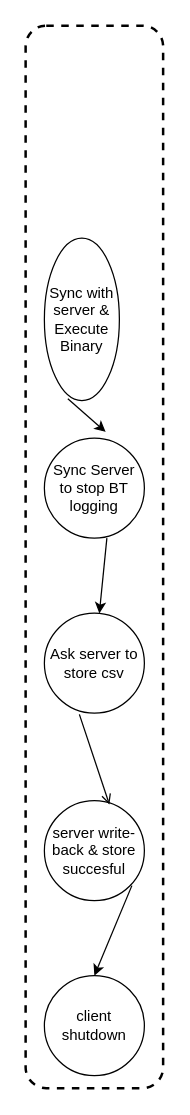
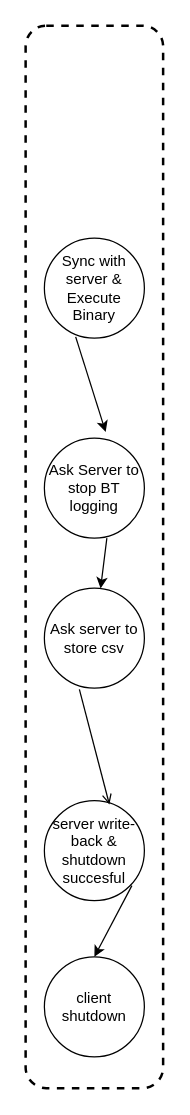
  <mxCell id="0" />
  <mxCell id="1" parent="0" />
- <mxCell id="2" value="Sync with server &amp;amp;&lt;br&gt;Execute Binary" style="ellipse;whiteSpace=wrap;html=1;aspect=fixed;" parent="1" vertex="1"><mxGeometry x="35" y="190" width="60" height="130" as="geometry" /></mxCell>
- <mxCell id="3" value="Sync Server to stop BT logging" style="ellipse;whiteSpace=wrap;html=1;aspect=fixed;" parent="1" vertex="1"><mxGeometry x="35" y="350" width="80" height="80" as="geometry" /></mxCell>
- <mxCell id="4" value="Ask server to store csv" style="ellipse;whiteSpace=wrap;html=1;aspect=fixed;" parent="1" vertex="1"><mxGeometry x="35" y="490" width="80" height="80" as="geometry" /></mxCell>
- <mxCell id="5" value="server write-back &amp;amp; store succesful" style="ellipse;whiteSpace=wrap;html=1;aspect=fixed;" parent="1" vertex="1"><mxGeometry x="35" y="640" width="80" height="80" as="geometry" /></mxCell>
+ <mxCell id="2" value="Sync with server &amp;amp;&lt;br&gt;Execute Binary" style="ellipse;whiteSpace=wrap;html=1;aspect=fixed;" parent="1" vertex="1"><mxGeometry x="35" y="190" width="80" height="80" as="geometry" /></mxCell>
+ <mxCell id="3" value="Ask Server to stop BT logging" style="ellipse;whiteSpace=wrap;html=1;aspect=fixed;" parent="1" vertex="1"><mxGeometry x="35" y="350" width="80" height="80" as="geometry" /></mxCell>
+ <mxCell id="4" value="Ask server to store csv" style="ellipse;whiteSpace=wrap;html=1;aspect=fixed;" parent="1" vertex="1"><mxGeometry x="35" y="470" width="80" height="80" as="geometry" /></mxCell>
+ <mxCell id="5" value="server write-back &amp;amp; shutdown succesful" style="ellipse;whiteSpace=wrap;html=1;aspect=fixed;" parent="1" vertex="1"><mxGeometry x="35" y="640" width="80" height="80" as="geometry" /></mxCell>
  <mxCell id="6" value="" style="endArrow=classic;html=1;rounded=0;exitX=0.313;exitY=0.988;exitDx=0;exitDy=0;exitPerimeter=0;entryX=0.613;entryY=-0.062;entryDx=0;entryDy=0;entryPerimeter=0;" parent="1" source="2" target="3" edge="1"><mxGeometry width="50" height="50" relative="1" as="geometry"><mxPoint x="55" y="440" as="sourcePoint" /><mxPoint x="125" y="330" as="targetPoint" /></mxGeometry></mxCell>
  <mxCell id="7" value="" style="endArrow=classic;html=1;rounded=0;" parent="1" target="4" edge="1"><mxGeometry width="50" height="50" relative="1" as="geometry"><mxPoint x="85" y="430" as="sourcePoint" /><mxPoint x="115" y="400" as="targetPoint" /></mxGeometry></mxCell>
  <mxCell id="8" value="" style="endArrow=open;html=1;rounded=0;exitX=0.35;exitY=1.013;exitDx=0;exitDy=0;exitPerimeter=0;entryX=0.65;entryY=0.038;entryDx=0;entryDy=0;entryPerimeter=0;" parent="1" source="4" target="5" edge="1"><mxGeometry width="50" height="50" relative="1" as="geometry"><mxPoint x="75" y="460" as="sourcePoint" /><mxPoint x="125" y="410" as="targetPoint" /></mxGeometry></mxCell>
  <mxCell id="9" value="" style="whiteSpace=wrap;html=1;fillColor=none;imageAspect=0;connectable=1;resizeWidth=1;resizeHeight=1;autosize=1;rounded=1;strokeWidth=2;dashed=1;" parent="1" vertex="1"><mxGeometry x="20" y="20" width="110" height="850" as="geometry" /></mxCell>
- <mxCell id="10" value="client shutdown" style="ellipse;whiteSpace=wrap;html=1;aspect=fixed;" vertex="1" parent="1"><mxGeometry x="35" y="780" width="80" height="80" as="geometry" /></mxCell>
+ <mxCell id="10" value="client shutdown" style="ellipse;whiteSpace=wrap;html=1;aspect=fixed;" vertex="1" parent="1"><mxGeometry x="35" y="765" width="80" height="80" as="geometry" /></mxCell>
  <mxCell id="11" value="" style="endArrow=classic;html=1;rounded=0;exitX=0.35;exitY=1.013;exitDx=0;exitDy=0;exitPerimeter=0;entryX=0.5;entryY=0;entryDx=0;entryDy=0;" edge="1" parent="1" target="10"><mxGeometry width="50" height="50" relative="1" as="geometry"><mxPoint x="105" y="708" as="sourcePoint" /><mxPoint x="129" y="780" as="targetPoint" /></mxGeometry></mxCell>
